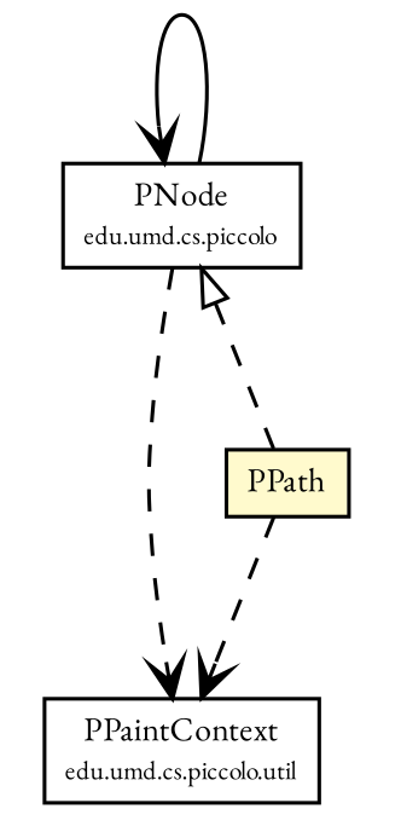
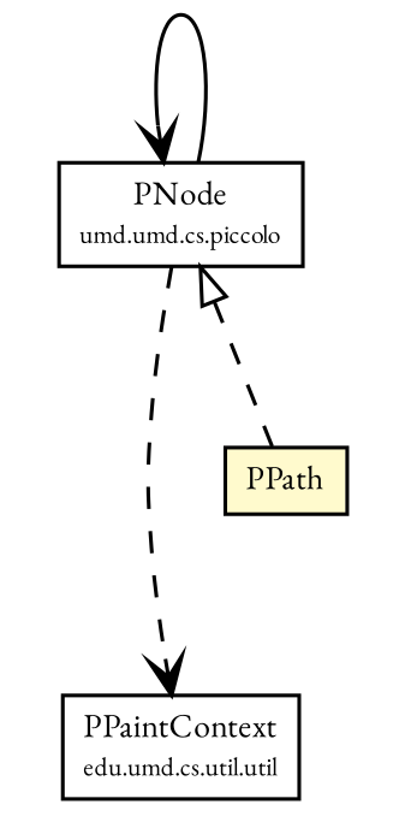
  digraph {
    fontname="EB Garamond"
    node [fontcolor=black fontname="EB Garamond" fontsize=9.0 shape=plaintext]
    edge [arrowhead=open color=black fontcolor=black fontname="EB Garamond" fontsize=10.0 headport=p labelfontname=Helvetica labelfontsize=10 style=dashed tailport=p]
-   n1 [label=<<table border="0" cellborder="1" cellspacing="0" cellpadding="2" port="p" href="../util/PPaintContext.html"> 		<tr><td><table border="0" cellspacing="0" cellpadding="1"> 			<tr><td> PPaintContext </td></tr> 			<tr><td><font point-size="7.0"> edu.umd.cs.piccolo.util </font></td></tr> 		</table></td></tr> 		</table>>]
-   n2 [label=<<table border="0" cellborder="1" cellspacing="0" cellpadding="2" port="p" href="../PNode.html"> 		<tr><td><table border="0" cellspacing="0" cellpadding="1"> 			<tr><td> PNode </td></tr> 			<tr><td><font point-size="7.0"> edu.umd.cs.piccolo </font></td></tr> 		</table></td></tr> 		</table>>]
+   n1 [label=<<table border="0" cellborder="1" cellspacing="0" cellpadding="2" port="p" href="../util/PPaintContext.html"> 		<tr><td><table border="0" cellspacing="0" cellpadding="1"> 			<tr><td> PPaintContext </td></tr> 			<tr><td><font point-size="7.0"> edu.umd.cs.util.util </font></td></tr> 		</table></td></tr> 		</table>>]
+   n2 [label=<<table border="0" cellborder="1" cellspacing="0" cellpadding="2" port="p" href="../PNode.html"> 		<tr><td><table border="0" cellspacing="0" cellpadding="1"> 			<tr><td> PNode </td></tr> 			<tr><td><font point-size="7.0"> umd.umd.cs.piccolo </font></td></tr> 		</table></td></tr> 		</table>>]
    n3 [label=<<table border="0" cellborder="1" cellspacing="0" cellpadding="2" port="p" bgcolor="lemonChiffon" href="./PPath.html"> 		<tr><td><table border="0" cellspacing="0" cellpadding="1"> 			<tr><td> PPath </td></tr> 		</table></td></tr> 		</table>>]
    n2 -> n1
    n2 -> n2 [style=""]
    n2 -> n3 [arrowtail=empty dir=back fontsize=10 arrowhead="" color="" fontcolor=""]
-   n3 -> n1
  }
